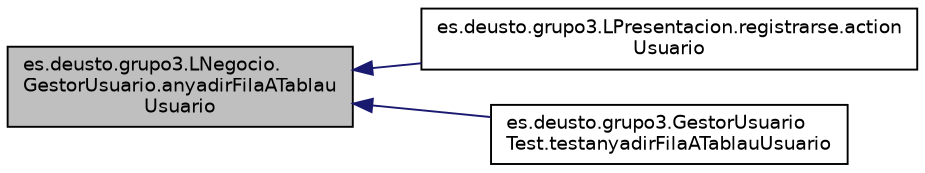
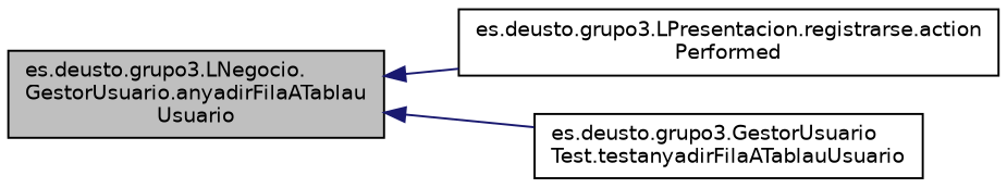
  digraph {
    rankdir=LR
    node [color=black fillcolor=white fontname=Helvetica fontsize=10 shape=record style=filled]
    edge [color=midnightblue dir=back fontname=Helvetica fontsize=10 labelfontname=Helvetica labelfontsize=10 style=solid]
    n1 [fillcolor=grey75 fontcolor=black height=0.2 label="es.deusto.grupo3.LNegocio.\lGestorUsuario.anyadirFilaATablau\lUsuario" width=0.4]
-   n2 [height=0.2 label="es.deusto.grupo3.LPresentacion.registrarse.action\lUsuario" width=0.4]
+   n2 [height=0.2 label="es.deusto.grupo3.LPresentacion.registrarse.action\lPerformed" width=0.4]
    n3 [height=0.2 label="es.deusto.grupo3.GestorUsuario\lTest.testanyadirFilaATablauUsuario" width=0.4]
    n1 -> n2
    n1 -> n3
  }
